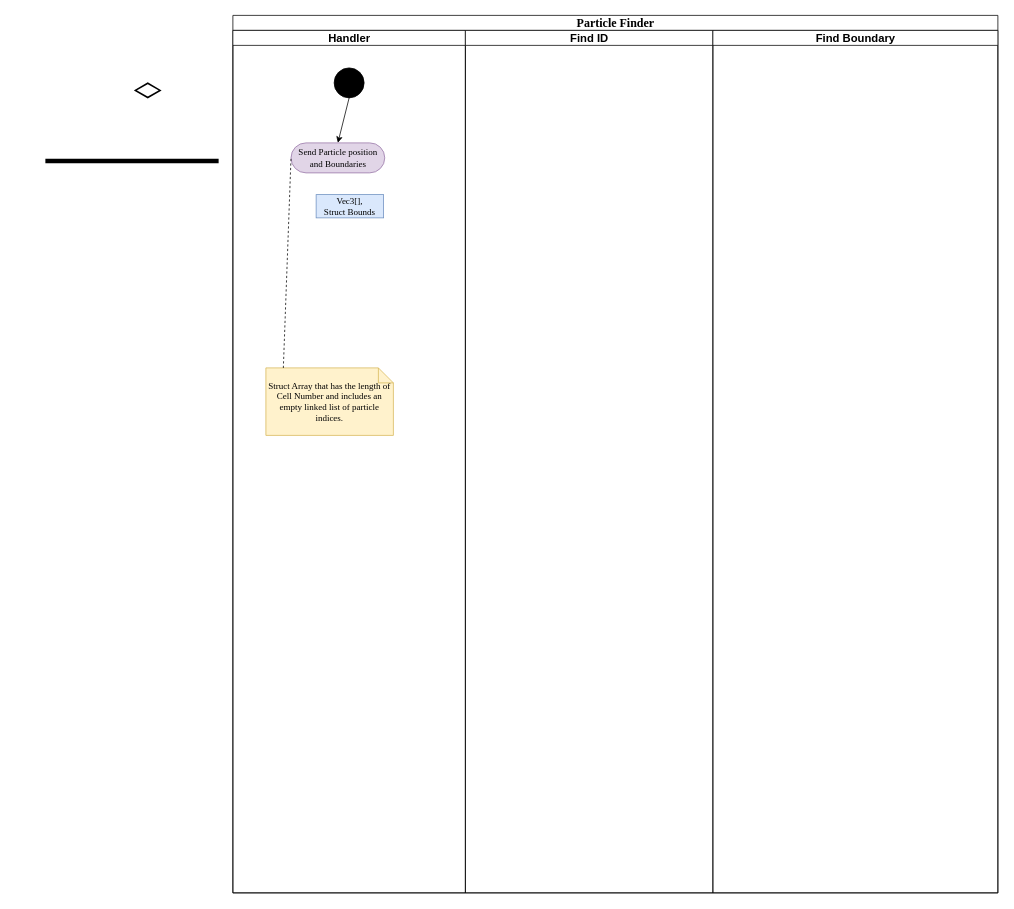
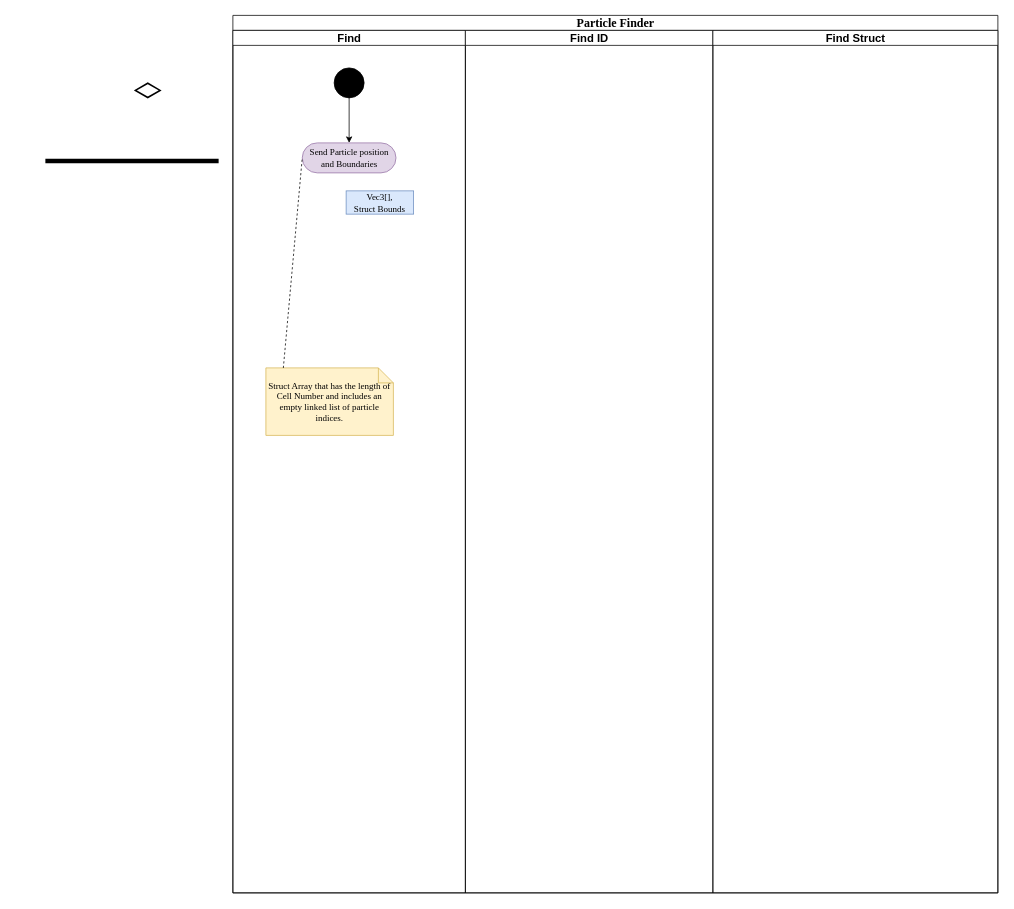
  <mxCell id="0" />
  <mxCell id="1" parent="0" />
  <mxCell id="2" value="&lt;font style=&quot;font-size: 16px&quot;&gt;Particle Finder&lt;/font&gt;" style="swimlane;html=1;childLayout=stackLayout;startSize=20;rounded=0;shadow=0;comic=0;labelBackgroundColor=none;strokeWidth=1;fontFamily=Verdana;fontSize=14;align=center;" parent="1" vertex="1"><mxGeometry x="310" y="20" width="1020" height="1170" as="geometry"><mxRectangle x="40" y="20" width="60" height="20" as="alternateBounds" /></mxGeometry></mxCell>
- <mxCell id="3" value="&lt;font style=&quot;font-size: 15px;&quot;&gt;Handler&lt;/font&gt;" style="swimlane;html=1;startSize=20;fontSize=15;" parent="2" vertex="1"><mxGeometry y="20" width="310" height="1150" as="geometry" /></mxCell>
+ <mxCell id="3" value="&lt;font style=&quot;font-size: 15px;&quot;&gt;Find&lt;/font&gt;" style="swimlane;html=1;startSize=20;fontSize=15;" parent="2" vertex="1"><mxGeometry y="20" width="310" height="1150" as="geometry" /></mxCell>
  <mxCell id="4" value="" style="ellipse;whiteSpace=wrap;html=1;rounded=0;shadow=0;comic=0;labelBackgroundColor=none;strokeWidth=1;fillColor=#000000;fontFamily=Verdana;fontSize=12;align=center;" parent="3" vertex="1"><mxGeometry x="135" y="50" width="40" height="40" as="geometry" /></mxCell>
- <mxCell id="5" value="Send Particle position and Boundaries" style="rounded=1;whiteSpace=wrap;html=1;shadow=0;comic=0;labelBackgroundColor=none;strokeWidth=1;fontFamily=Verdana;fontSize=12;align=center;arcSize=50;fillColor=#e1d5e7;strokeColor=#9673a6;" parent="3" vertex="1"><mxGeometry x="77.5" y="150" width="125" height="40" as="geometry" /></mxCell>
- <mxCell id="6" value="Vec3[],&lt;br&gt;Struct Bounds" style="rounded=0;whiteSpace=wrap;html=1;shadow=0;comic=0;labelBackgroundColor=none;strokeWidth=1;fontFamily=Verdana;fontSize=12;align=center;arcSize=50;fillColor=#dae8fc;strokeColor=#6c8ebf;" parent="3" vertex="1"><mxGeometry x="111" y="219" width="90" height="31" as="geometry" /></mxCell>
+ <mxCell id="5" value="Send Particle position and Boundaries" style="rounded=1;whiteSpace=wrap;html=1;shadow=0;comic=0;labelBackgroundColor=none;strokeWidth=1;fontFamily=Verdana;fontSize=12;align=center;arcSize=50;fillColor=#e1d5e7;strokeColor=#9673a6;" parent="3" vertex="1"><mxGeometry x="92.5" y="150" width="125" height="40" as="geometry" /></mxCell>
+ <mxCell id="6" value="Vec3[],&lt;br&gt;Struct Bounds" style="rounded=0;whiteSpace=wrap;html=1;shadow=0;comic=0;labelBackgroundColor=none;strokeWidth=1;fontFamily=Verdana;fontSize=12;align=center;arcSize=50;fillColor=#dae8fc;strokeColor=#6c8ebf;" parent="3" vertex="1"><mxGeometry x="151" y="214" width="90" height="31" as="geometry" /></mxCell>
  <mxCell id="7" value="" style="endArrow=classic;html=1;entryX=0.5;entryY=0;entryDx=0;entryDy=0;exitX=0.5;exitY=1;exitDx=0;exitDy=0;" parent="3" source="4" target="5" edge="1"><mxGeometry width="50" height="50" relative="1" as="geometry"><mxPoint x="-230" y="90" as="sourcePoint" /><mxPoint x="-180" y="40" as="targetPoint" /></mxGeometry></mxCell>
  <mxCell id="8" value="Struct Array that has the length of Cell Number and includes an empty linked list of particle indices." style="shape=note;whiteSpace=wrap;html=1;rounded=0;shadow=0;comic=0;labelBackgroundColor=none;strokeWidth=1;fontFamily=Verdana;fontSize=12;align=center;size=20;fillColor=#fff2cc;strokeColor=#d6b656;" parent="3" vertex="1"><mxGeometry x="44" y="450" width="170" height="90" as="geometry" /></mxCell>
  <mxCell id="9" value="" style="endArrow=none;dashed=1;html=1;entryX=0;entryY=0.5;entryDx=0;entryDy=0;exitX=0.137;exitY=0.002;exitDx=0;exitDy=0;exitPerimeter=0;" parent="3" source="8" target="5" edge="1"><mxGeometry width="50" height="50" relative="1" as="geometry"><mxPoint x="-30" y="210" as="sourcePoint" /><mxPoint x="20" y="160" as="targetPoint" /></mxGeometry></mxCell>
  <mxCell id="10" value="&lt;font style=&quot;font-size: 15px&quot;&gt;Find ID&lt;/font&gt;" style="swimlane;html=1;startSize=20;" parent="2" vertex="1"><mxGeometry x="310" y="20" width="330" height="1150" as="geometry" /></mxCell>
- <mxCell id="11" value="&lt;font style=&quot;font-size: 15px&quot;&gt;Find Boundary&lt;/font&gt;" style="swimlane;html=1;startSize=20;" vertex="1" parent="2"><mxGeometry x="640" y="20" width="380" height="1150" as="geometry" /></mxCell>
+ <mxCell id="11" value="&lt;font style=&quot;font-size: 15px&quot;&gt;Find Struct&lt;/font&gt;" style="swimlane;html=1;startSize=20;" vertex="1" parent="2"><mxGeometry x="640" y="20" width="380" height="1150" as="geometry" /></mxCell>
  <mxCell id="12" value="" style="text;strokeColor=none;fillColor=none;align=left;verticalAlign=middle;spacingTop=-1;spacingLeft=4;spacingRight=4;rotatable=0;labelPosition=right;points=[];portConstraint=eastwest;" parent="1" vertex="1"><mxGeometry x="20" y="1060" width="20" height="14" as="geometry" /></mxCell>
  <mxCell id="13" value="" style="html=1;whiteSpace=wrap;aspect=fixed;shape=isoRectangle;strokeWidth=2;" vertex="1" parent="1"><mxGeometry x="180" y="110" width="33" height="20" as="geometry" /></mxCell>
  <mxCell id="14" value="" style="line;strokeWidth=6;fillColor=none;align=left;verticalAlign=middle;spacingTop=-1;spacingLeft=3;spacingRight=3;rotatable=0;labelPosition=right;points=[];portConstraint=eastwest;fontSize=14;" vertex="1" parent="1"><mxGeometry x="60" y="210" width="231" height="8" as="geometry" /></mxCell>
